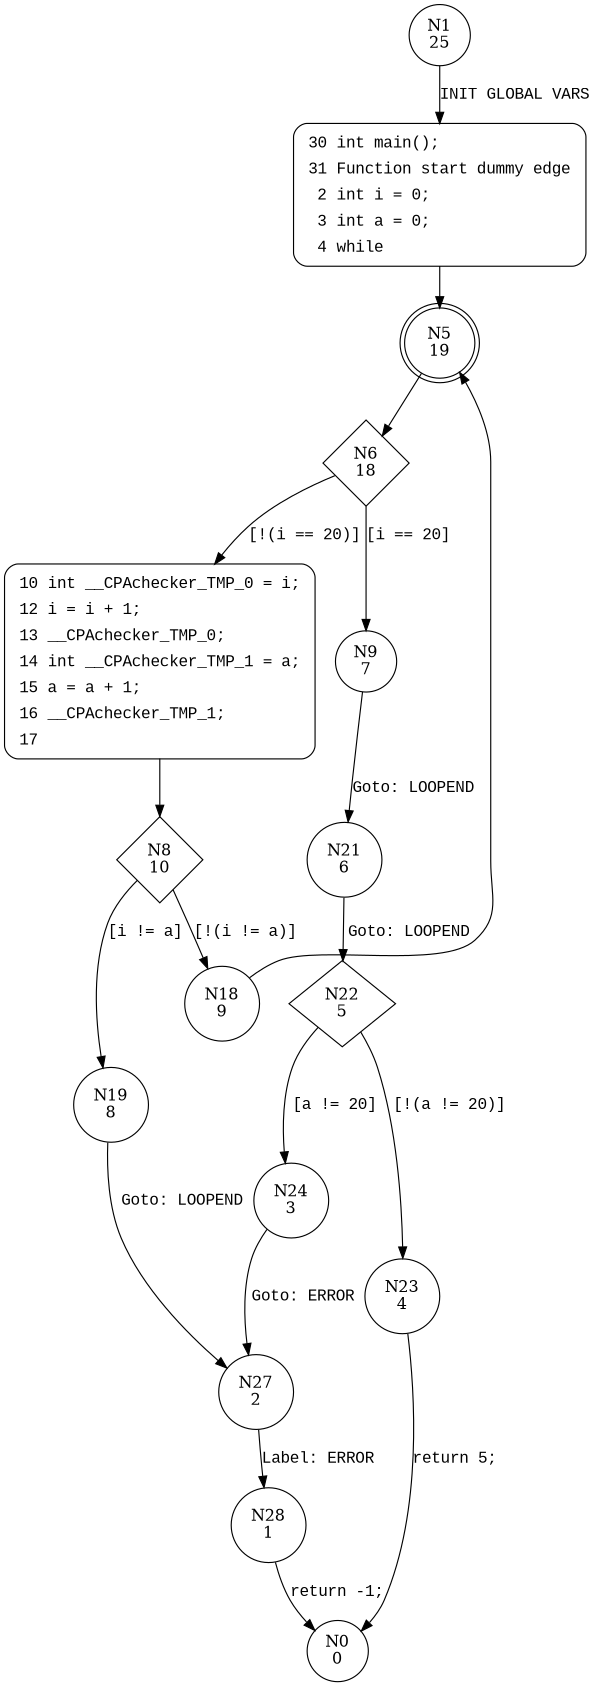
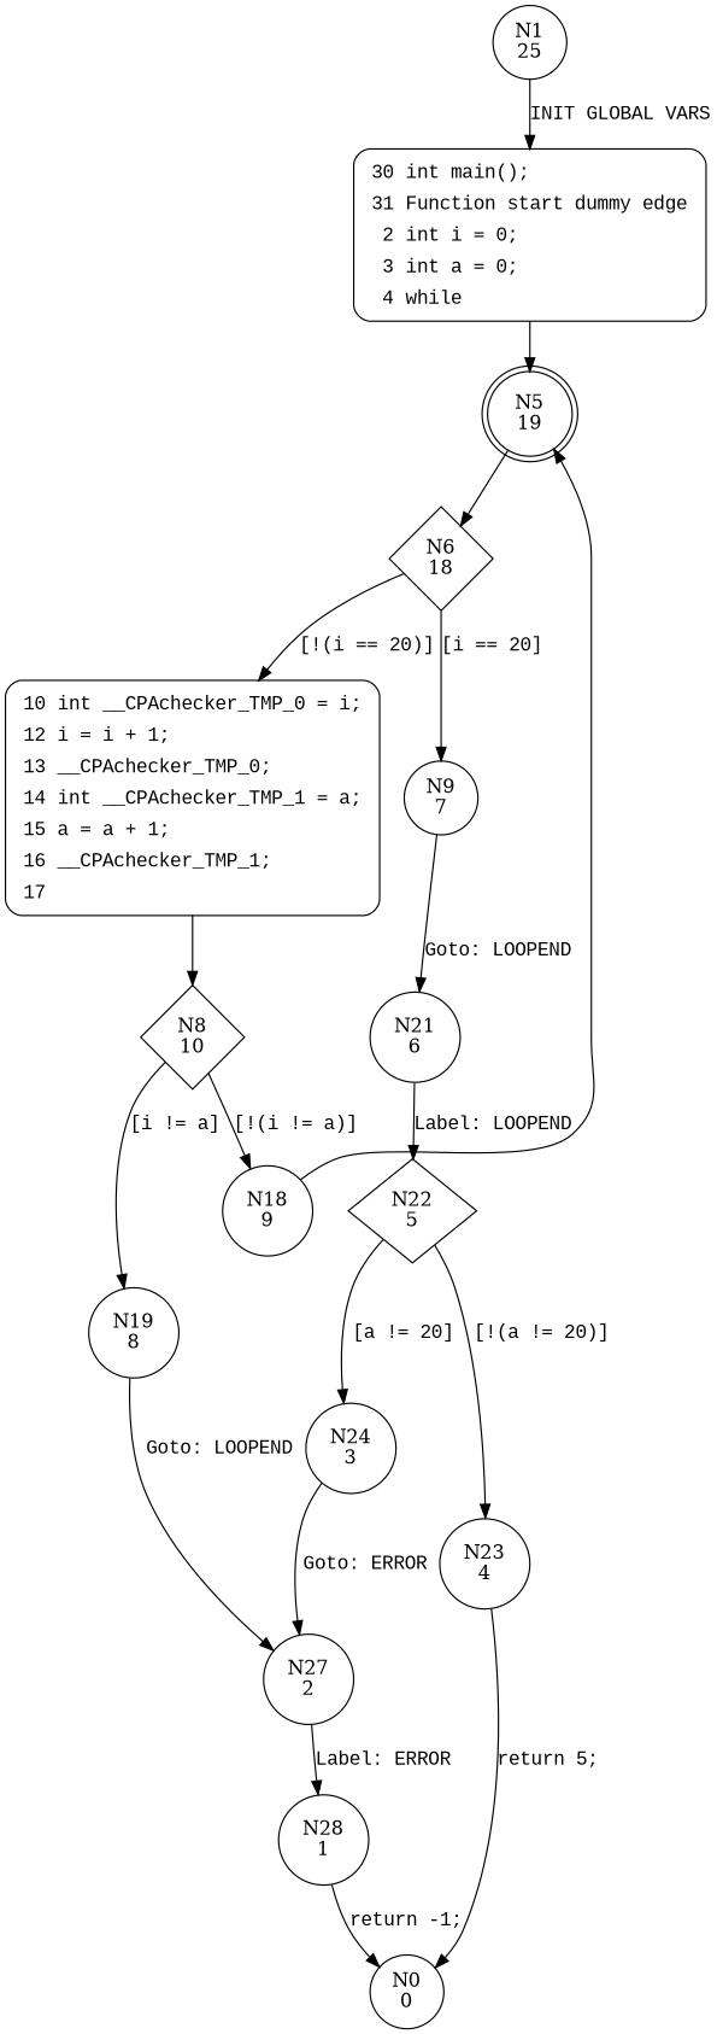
  digraph {
    node [shape=circle]
    edge [fontname="Courier New"]
    n1 [label="N1\n25"]
    n2 [fillcolor=white fontname="Courier New" label=<<table border="0" cellborder="0" cellpadding="3" bgcolor="white"><tr><td align="right">30</td><td align="left">int main();</td></tr><tr><td align="right">31</td><td align="left">Function start dummy edge</td></tr><tr><td align="right">2</td><td align="left">int i = 0;</td></tr><tr><td align="right">3</td><td align="left">int a = 0;</td></tr><tr><td align="right">4</td><td align="left">while</td></tr></table>> penwidth=1 shape=Mrecord style="filled,bold"]
    n3 [label="N5\n19" shape=doublecircle]
    n4 [label="N6\n18" shape=diamond]
    n5 [label="N9\n7"]
    n6 [fillcolor=white fontname="Courier New" label=<<table border="0" cellborder="0" cellpadding="3" bgcolor="white"><tr><td align="right">10</td><td align="left">int __CPAchecker_TMP_0 = i;</td></tr><tr><td align="right">12</td><td align="left">i = i + 1;</td></tr><tr><td align="right">13</td><td align="left">__CPAchecker_TMP_0;</td></tr><tr><td align="right">14</td><td align="left">int __CPAchecker_TMP_1 = a;</td></tr><tr><td align="right">15</td><td align="left">a = a + 1;</td></tr><tr><td align="right">16</td><td align="left">__CPAchecker_TMP_1;</td></tr><tr><td align="right">17</td><td align="left"></td></tr></table>> penwidth=1 shape=Mrecord style="filled,bold"]
    n7 [label="N21\n6"]
    n8 [label="N8\n10" shape=diamond]
    n9 [label="N22\n5" shape=diamond]
    n10 [label="N19\n8"]
    n11 [label="N18\n9"]
    n12 [label="N27\n2"]
    n13 [label="N28\n1"]
    n14 [label="N0\n0"]
    n15 [label="N24\n3"]
    n16 [label="N23\n4"]
    n1 -> n2 [label="INIT GLOBAL VARS"]
    n2 -> n3 [fontname=""]
    n3 -> n4
    n4 -> n5 [label="[i == 20]"]
    n4 -> n6 [label="[!(i == 20)]"]
    n5 -> n7 [label="Goto: LOOPEND"]
    n6 -> n8 [fontname=""]
-   n7 -> n9 [label="Goto: LOOPEND"]
+   n7 -> n9 [label="Label: LOOPEND"]
    n8 -> n10 [label="[i != a]"]
    n8 -> n11 [label="[!(i != a)]"]
    n9 -> n15 [label="[a != 20]"]
    n9 -> n16 [label="[!(a != 20)]"]
    n10 -> n12 [label="Goto: LOOPEND"]
    n11 -> n3
    n12 -> n13 [label="Label: ERROR"]
    n13 -> n14 [label="return -1;"]
    n15 -> n12 [label="Goto: ERROR"]
    n16 -> n14 [label="return 5;"]
  }
